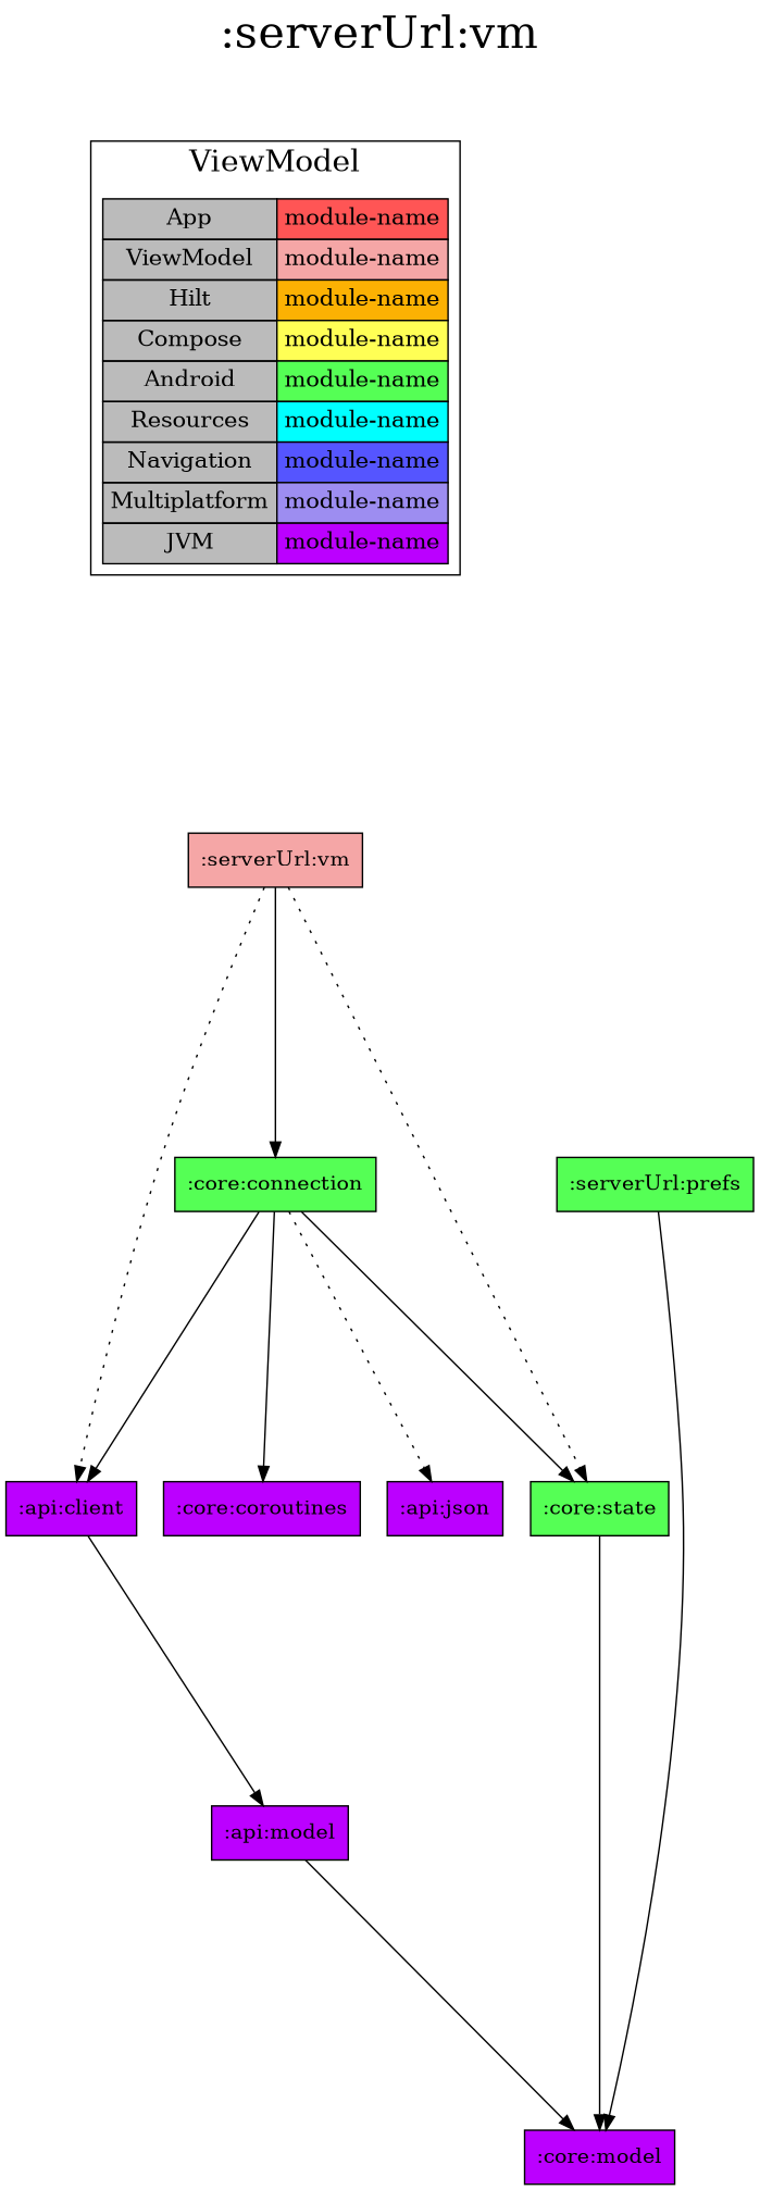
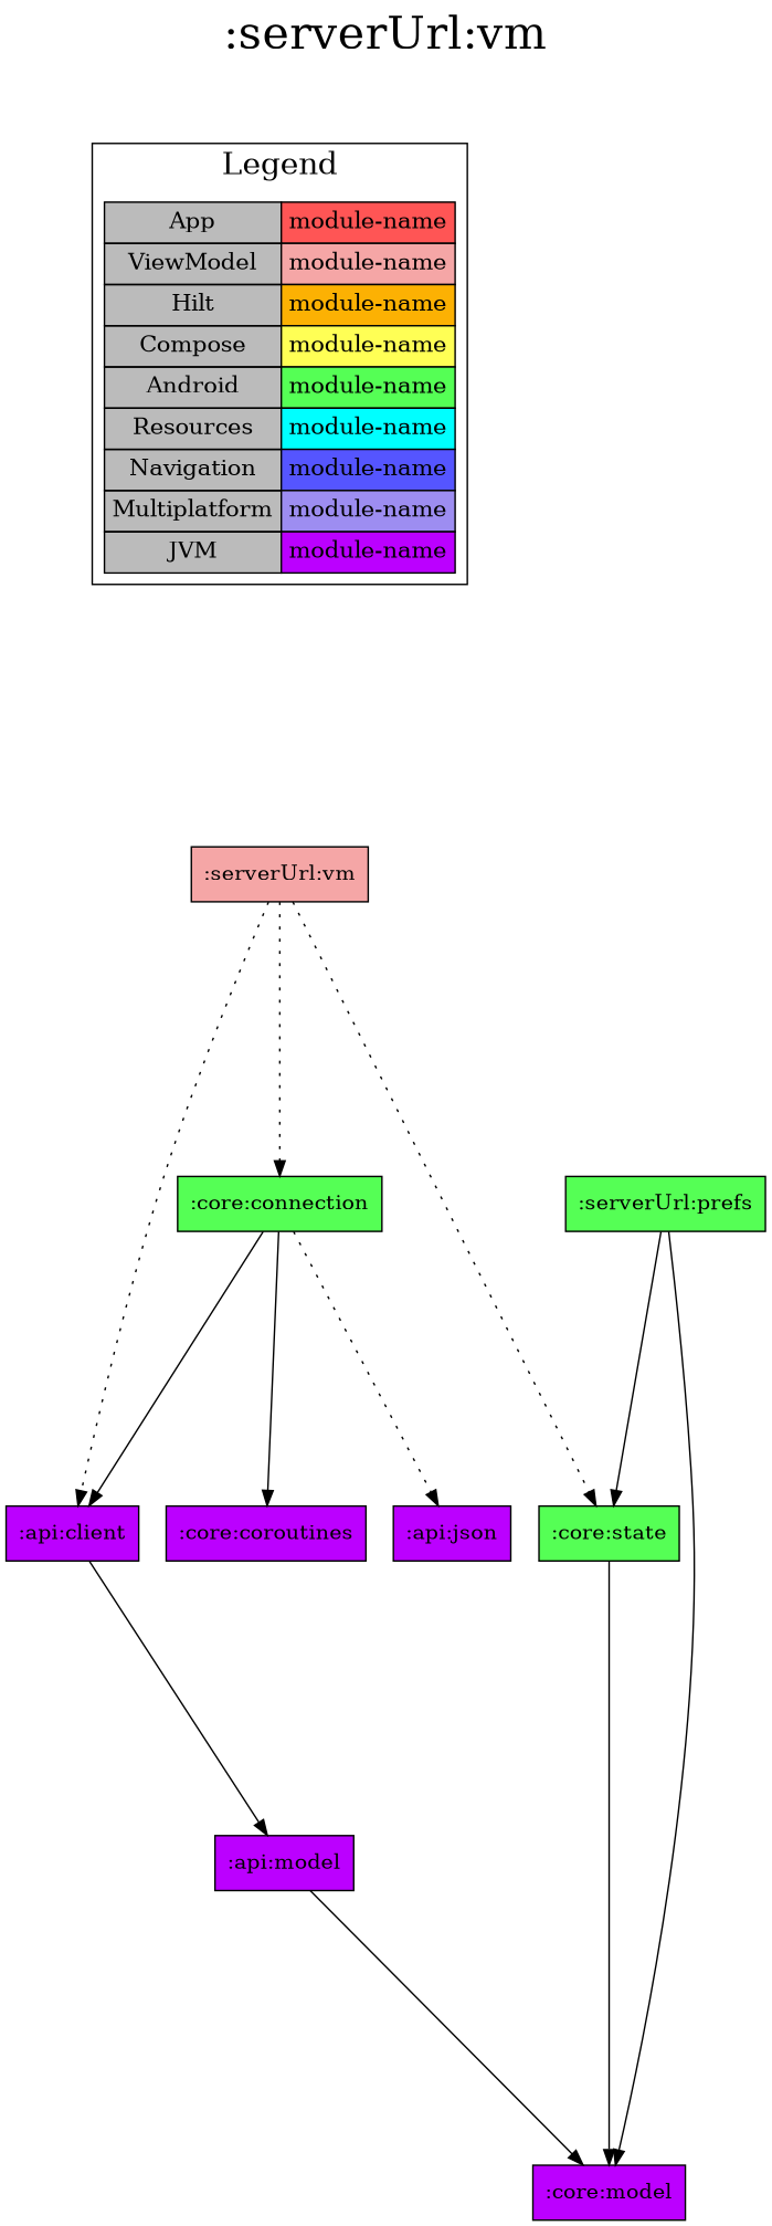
  digraph {
    fontsize=30
    label=":serverUrl:vm"
    labelloc=t
    rankdir=TB
    ranksep=2.5
    node [fillcolor="#BB00FF" shape=box style=filled]
    edge [dir=forward]
    n1 [fillcolor="#bbbbbb" fontsize=15 label=< <TABLE BORDER="0" CELLBORDER="1" CELLSPACING="0" CELLPADDING="4"> <TR><TD>App</TD><TD BGCOLOR="#FF5555">module-name</TD></TR> <TR><TD>ViewModel</TD><TD BGCOLOR="#F5A6A6">module-name</TD></TR> <TR><TD>Hilt</TD><TD BGCOLOR="#FCB103">module-name</TD></TR> <TR><TD>Compose</TD><TD BGCOLOR="#FFFF55">module-name</TD></TR> <TR><TD>Android</TD><TD BGCOLOR="#55FF55">module-name</TD></TR> <TR><TD>Resources</TD><TD BGCOLOR="#00FFFF">module-name</TD></TR> <TR><TD>Navigation</TD><TD BGCOLOR="#5555FF">module-name</TD></TR> <TR><TD>Multiplatform</TD><TD BGCOLOR="#9D8DF1">module-name</TD></TR> <TR><TD>JVM</TD><TD BGCOLOR="#BB00FF">module-name</TD></TR> </TABLE> > margin=0 shape=none]
    ":serverUrl:vm" [fillcolor="#F5A6A6"]
    ":api:client"
    ":core:connection" [fillcolor="#55FF55"]
    ":core:state" [fillcolor="#55FF55"]
    ":api:model"
    ":core:coroutines"
    ":api:json"
    ":serverUrl:prefs" [fillcolor="#55FF55"]
    ":core:model"
    subgraph sub_1 {
      rank=same
    }
    subgraph cluster_2 {
      fontsize=20
-     label=ViewModel
+     label=Legend
      n1
    }
    n1 -> ":serverUrl:vm" [style=invis]
    ":serverUrl:vm" -> ":api:client" [style=dotted]
-   ":serverUrl:vm" -> ":core:connection" [style=solid]
+   ":serverUrl:vm" -> ":core:connection" [style=dotted]
    ":serverUrl:vm" -> ":core:state" [style=dotted]
    ":api:client" -> ":api:model"
    ":core:connection" -> ":api:client"
-   ":core:connection" -> ":core:state"
+   ":serverUrl:prefs" -> ":core:state"
    ":core:connection" -> ":core:coroutines"
    ":core:connection" -> ":api:json" [style=dotted]
    ":core:state" -> ":core:model"
    ":api:model" -> ":core:model"
    ":serverUrl:prefs" -> ":core:model"
  }
